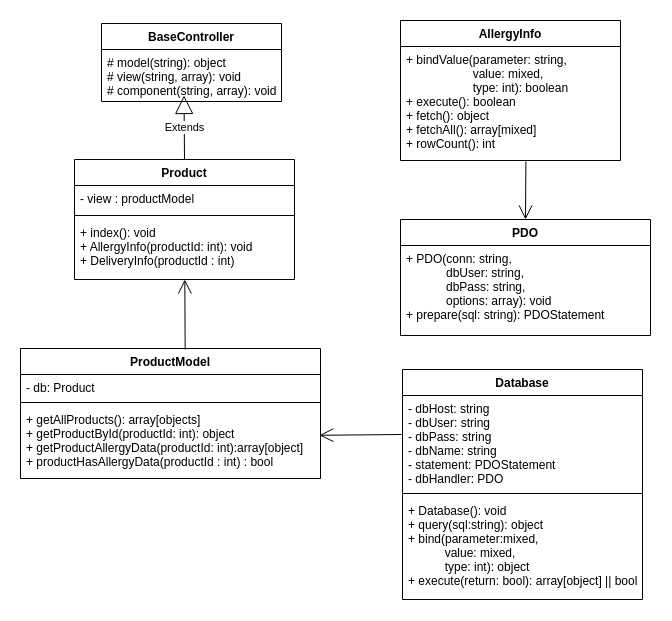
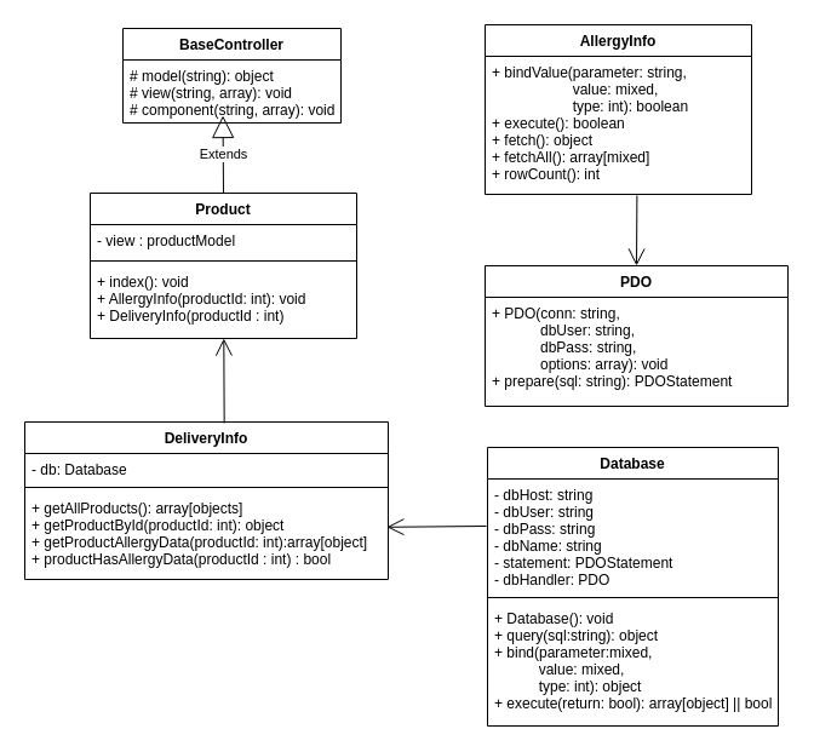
  <mxCell id="0" />
  <mxCell id="1" parent="0" />
  <mxCell id="2" value="Product" style="swimlane;fontStyle=1;align=center;verticalAlign=top;childLayout=stackLayout;horizontal=1;startSize=26;horizontalStack=0;resizeParent=1;resizeParentMax=0;resizeLast=0;collapsible=1;marginBottom=0;" parent="1" vertex="1"><mxGeometry x="74" y="159" width="220" height="120" as="geometry" /></mxCell>
  <mxCell id="3" value="- view : productModel" style="text;strokeColor=none;fillColor=none;align=left;verticalAlign=top;spacingLeft=4;spacingRight=4;overflow=hidden;rotatable=0;points=[[0,0.5],[1,0.5]];portConstraint=eastwest;" parent="2" vertex="1"><mxGeometry y="26" width="220" height="26" as="geometry" /></mxCell>
  <mxCell id="4" value="" style="line;strokeWidth=1;fillColor=none;align=left;verticalAlign=middle;spacingTop=-1;spacingLeft=3;spacingRight=3;rotatable=0;labelPosition=right;points=[];portConstraint=eastwest;strokeColor=inherit;" parent="2" vertex="1"><mxGeometry y="52" width="220" height="8" as="geometry" /></mxCell>
  <mxCell id="5" value="+ index(): void&#10;+ AllergyInfo(productId: int): void&#10;+ DeliveryInfo(productId : int)" style="text;strokeColor=none;fillColor=none;align=left;verticalAlign=top;spacingLeft=4;spacingRight=4;overflow=hidden;rotatable=0;points=[[0,0.5],[1,0.5]];portConstraint=eastwest;" parent="2" vertex="1"><mxGeometry y="60" width="220" height="60" as="geometry" /></mxCell>
  <mxCell id="6" value="BaseController" style="swimlane;fontStyle=1;align=center;verticalAlign=top;childLayout=stackLayout;horizontal=1;startSize=26;horizontalStack=0;resizeParent=1;resizeParentMax=0;resizeLast=0;collapsible=1;marginBottom=0;" parent="1" vertex="1"><mxGeometry x="101" y="23" width="180" height="78" as="geometry" /></mxCell>
  <mxCell id="7" value="# model(string): object&#10;# view(string, array): void&#10;# component(string, array): void" style="text;strokeColor=none;fillColor=none;align=left;verticalAlign=top;spacingLeft=4;spacingRight=4;overflow=hidden;rotatable=0;points=[[0,0.5],[1,0.5]];portConstraint=eastwest;" parent="6" vertex="1"><mxGeometry y="26" width="180" height="52" as="geometry" /></mxCell>
- <mxCell id="8" value="ProductModel" style="swimlane;fontStyle=1;align=center;verticalAlign=top;childLayout=stackLayout;horizontal=1;startSize=26;horizontalStack=0;resizeParent=1;resizeParentMax=0;resizeLast=0;collapsible=1;marginBottom=0;" parent="1" vertex="1"><mxGeometry x="20" y="348" width="300" height="130" as="geometry" /></mxCell>
- <mxCell id="9" value="- db: Product" style="text;strokeColor=none;fillColor=none;align=left;verticalAlign=top;spacingLeft=4;spacingRight=4;overflow=hidden;rotatable=0;points=[[0,0.5],[1,0.5]];portConstraint=eastwest;" parent="8" vertex="1"><mxGeometry y="26" width="300" height="24" as="geometry" /></mxCell>
+ <mxCell id="8" value="DeliveryInfo" style="swimlane;fontStyle=1;align=center;verticalAlign=top;childLayout=stackLayout;horizontal=1;startSize=26;horizontalStack=0;resizeParent=1;resizeParentMax=0;resizeLast=0;collapsible=1;marginBottom=0;" parent="1" vertex="1"><mxGeometry x="20" y="348" width="300" height="130" as="geometry" /></mxCell>
+ <mxCell id="9" value="- db: Database" style="text;strokeColor=none;fillColor=none;align=left;verticalAlign=top;spacingLeft=4;spacingRight=4;overflow=hidden;rotatable=0;points=[[0,0.5],[1,0.5]];portConstraint=eastwest;" parent="8" vertex="1"><mxGeometry y="26" width="300" height="24" as="geometry" /></mxCell>
  <mxCell id="10" value="" style="line;strokeWidth=1;fillColor=none;align=left;verticalAlign=middle;spacingTop=-1;spacingLeft=3;spacingRight=3;rotatable=0;labelPosition=right;points=[];portConstraint=eastwest;strokeColor=inherit;" parent="8" vertex="1"><mxGeometry y="50" width="300" height="8" as="geometry" /></mxCell>
  <mxCell id="11" value="+ getAllProducts(): array[objects]&#10;+ getProductById(productId: int): object&#10;+ getProductAllergyData(productId: int):array[object]&#10;+ productHasAllergyData(productId : int) : bool" style="text;strokeColor=none;fillColor=none;align=left;verticalAlign=top;spacingLeft=4;spacingRight=4;overflow=hidden;rotatable=0;points=[[0,0.5],[1,0.5]];portConstraint=eastwest;" parent="8" vertex="1"><mxGeometry y="58" width="300" height="72" as="geometry" /></mxCell>
  <mxCell id="12" value="Database" style="swimlane;fontStyle=1;align=center;verticalAlign=top;childLayout=stackLayout;horizontal=1;startSize=26;horizontalStack=0;resizeParent=1;resizeParentMax=0;resizeLast=0;collapsible=1;marginBottom=0;" parent="1" vertex="1"><mxGeometry x="402" y="369" width="240" height="230" as="geometry" /></mxCell>
  <mxCell id="13" value="- dbHost: string&#10;- dbUser: string&#10;- dbPass: string&#10;- dbName: string&#10;- statement: PDOStatement&#10;- dbHandler: PDO" style="text;strokeColor=none;fillColor=none;align=left;verticalAlign=top;spacingLeft=4;spacingRight=4;overflow=hidden;rotatable=0;points=[[0,0.5],[1,0.5]];portConstraint=eastwest;" parent="12" vertex="1"><mxGeometry y="26" width="240" height="94" as="geometry" /></mxCell>
  <mxCell id="14" value="" style="line;strokeWidth=1;fillColor=none;align=left;verticalAlign=middle;spacingTop=-1;spacingLeft=3;spacingRight=3;rotatable=0;labelPosition=right;points=[];portConstraint=eastwest;strokeColor=inherit;" parent="12" vertex="1"><mxGeometry y="120" width="240" height="8" as="geometry" /></mxCell>
  <mxCell id="15" value="+ Database(): void&#10;+ query(sql:string): object&#10;+ bind(parameter:mixed,&#10;           value: mixed,&#10;           type: int): object&#10;+ execute(return: bool): array[object] || bool" style="text;strokeColor=none;fillColor=none;align=left;verticalAlign=top;spacingLeft=4;spacingRight=4;overflow=hidden;rotatable=0;points=[[0,0.5],[1,0.5]];portConstraint=eastwest;" parent="12" vertex="1"><mxGeometry y="128" width="240" height="102" as="geometry" /></mxCell>
  <mxCell id="16" value="PDO" style="swimlane;fontStyle=1;align=center;verticalAlign=top;childLayout=stackLayout;horizontal=1;startSize=26;horizontalStack=0;resizeParent=1;resizeParentMax=0;resizeLast=0;collapsible=1;marginBottom=0;" parent="1" vertex="1"><mxGeometry x="400" y="219" width="250" height="116" as="geometry" /></mxCell>
  <mxCell id="17" value="+ PDO(conn: string,&#10;            dbUser: string,&#10;            dbPass: string,&#10;            options: array): void&#10;+ prepare(sql: string): PDOStatement" style="text;strokeColor=none;fillColor=none;align=left;verticalAlign=top;spacingLeft=4;spacingRight=4;overflow=hidden;rotatable=0;points=[[0,0.5],[1,0.5]];portConstraint=eastwest;" parent="16" vertex="1"><mxGeometry y="26" width="250" height="90" as="geometry" /></mxCell>
  <mxCell id="18" value="AllergyInfo" style="swimlane;fontStyle=1;align=center;verticalAlign=top;childLayout=stackLayout;horizontal=1;startSize=26;horizontalStack=0;resizeParent=1;resizeParentMax=0;resizeLast=0;collapsible=1;marginBottom=0;" parent="1" vertex="1"><mxGeometry x="400" y="20" width="220" height="140" as="geometry" /></mxCell>
  <mxCell id="19" value="+ bindValue(parameter: string,&#10;                    value: mixed,&#10;                    type: int): boolean&#10;+ execute(): boolean&#10;+ fetch(): object&#10;+ fetchAll(): array[mixed]&#10;+ rowCount(): int" style="text;strokeColor=none;fillColor=none;align=left;verticalAlign=top;spacingLeft=4;spacingRight=4;overflow=hidden;rotatable=0;points=[[0,0.5],[1,0.5]];portConstraint=eastwest;" parent="18" vertex="1"><mxGeometry y="26" width="220" height="114" as="geometry" /></mxCell>
  <mxCell id="20" value="Extends" style="endArrow=block;endSize=16;endFill=0;html=1;rounded=0;exitX=0.5;exitY=0;exitDx=0;exitDy=0;" parent="1" source="2" edge="1"><mxGeometry width="160" relative="1" as="geometry"><mxPoint x="186" y="159" as="sourcePoint" /><mxPoint x="183.549" y="95" as="targetPoint" /></mxGeometry></mxCell>
  <mxCell id="21" value="" style="endArrow=open;endFill=1;endSize=12;html=1;rounded=0;exitX=0.57;exitY=1.009;exitDx=0;exitDy=0;exitPerimeter=0;entryX=0.5;entryY=0;entryDx=0;entryDy=0;" parent="1" source="19" target="16" edge="1"><mxGeometry width="160" relative="1" as="geometry"><mxPoint x="140" y="299" as="sourcePoint" /><mxPoint x="300" y="299" as="targetPoint" /></mxGeometry></mxCell>
  <mxCell id="22" value="" style="endArrow=open;endFill=1;endSize=12;html=1;rounded=0;exitX=-0.004;exitY=0.415;exitDx=0;exitDy=0;exitPerimeter=0;entryX=0.996;entryY=0.386;entryDx=0;entryDy=0;entryPerimeter=0;" parent="1" source="13" edge="1"><mxGeometry width="160" relative="1" as="geometry"><mxPoint x="140" y="389" as="sourcePoint" /><mxPoint x="318.92" y="434.792" as="targetPoint" /></mxGeometry></mxCell>
  <mxCell id="23" value="" style="endArrow=open;endFill=1;endSize=12;html=1;rounded=0;" parent="1" target="2" edge="1"><mxGeometry width="160" relative="1" as="geometry"><mxPoint x="184.667" y="349" as="sourcePoint" /><mxPoint x="300" y="279" as="targetPoint" /></mxGeometry></mxCell>
